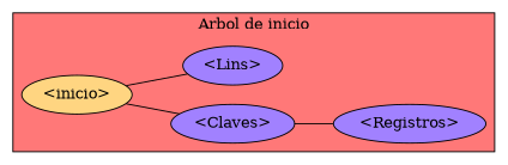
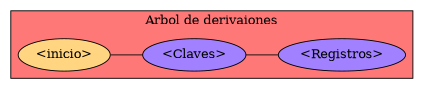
  graph {
    rankdir=LR
    node [fillcolor="#A181FF" shape=oval style=filled]
    n1 [fillcolor="#FFD581" label="<inicio>"]
    n2 [label="<Claves>"]
    n3 [label="<Registros>"]
-   n4 [label="<Lins>"]
    subgraph cluster_1 {
      bgcolor="#FF7878"
-     label=" Arbol de inicio "
+     label=" Arbol de derivaiones "
      n1
      n2
      n3
-     n4
    }
    n1 -- n2
-   n1 -- n4
    n2 -- n3
  }
